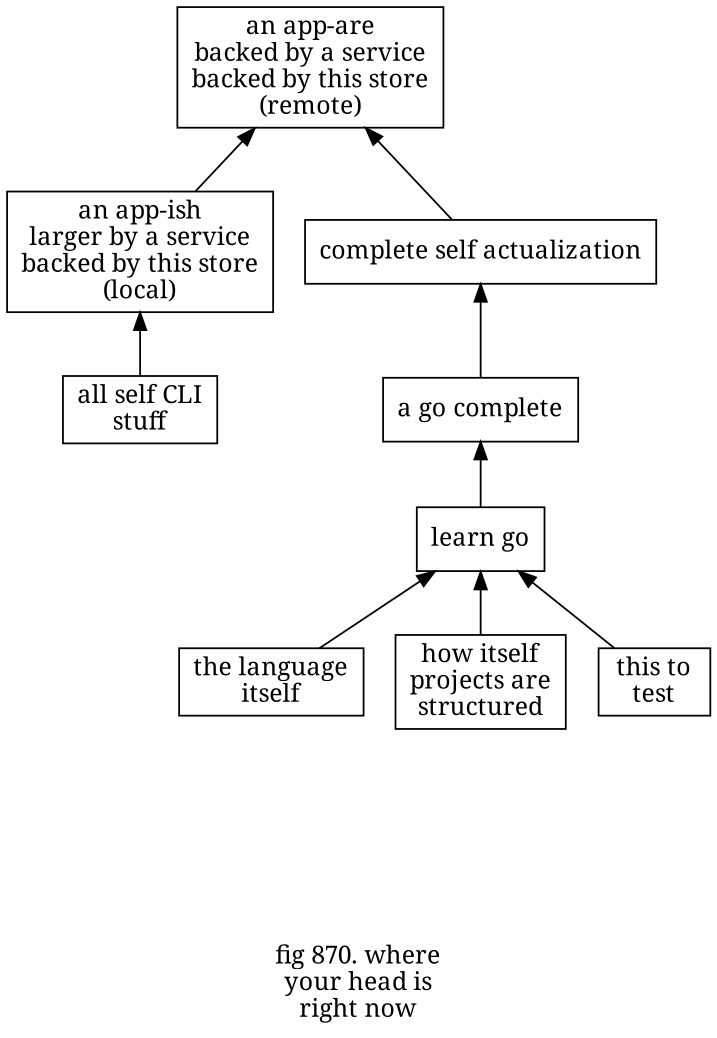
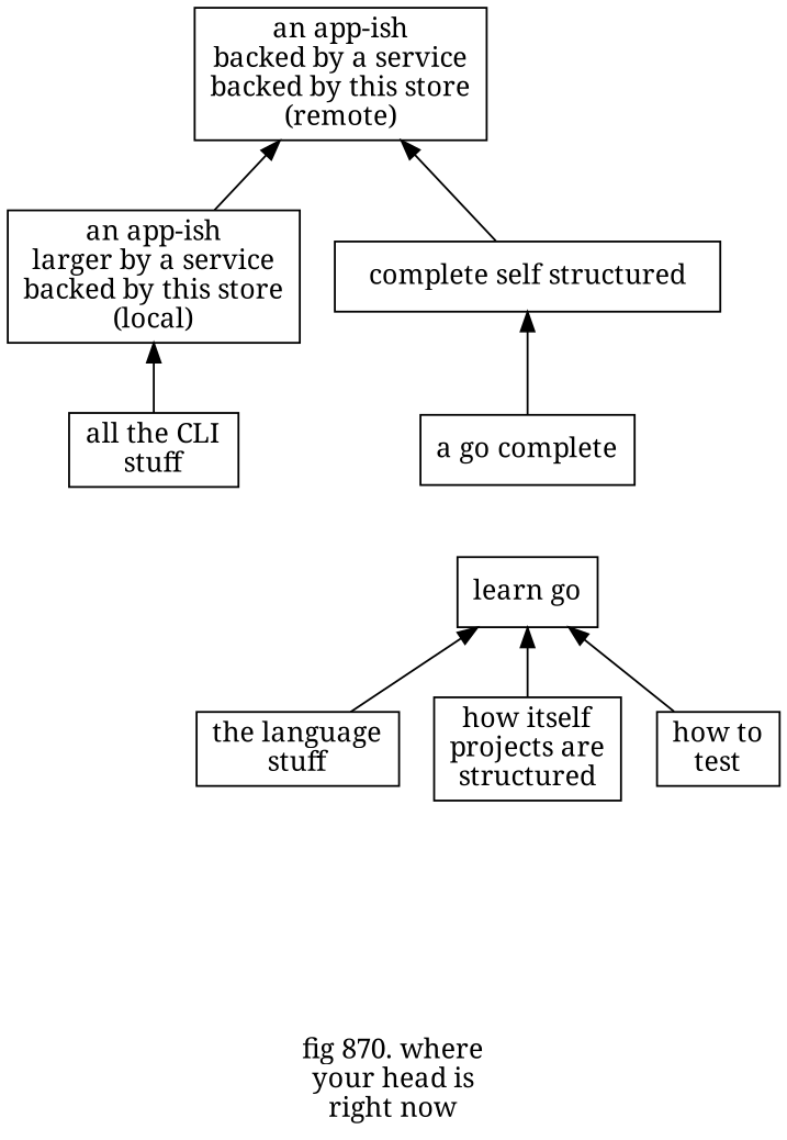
  digraph {
    fontname="Noto Serif"
    label="\n\nfig 870. where\nyour head is\nright now\n"
    rankdir=BT
    node [fontname="Noto Serif" shape=rect]
    edge [fontname="Noto Serif"]
-   n1 [label="complete self actualization"]
-   n2 [label="an app-are\nbacked by a service\nbacked by this store\n(remote)"]
+   n1 [label="complete self structured"]
+   n2 [label="an app-ish\nbacked by a service\nbacked by this store\n(remote)"]
    n3 [label="a go complete"]
    n4 [label="learn go"]
-   n5 [label="the language\nitself"]
+   n5 [label="the language\nstuff"]
    n6 [label="how itself\nprojects are\nstructured"]
-   n7 [label="this to\ntest"]
+   n7 [label="how to\ntest"]
    n8 [label="an app-ish\nlarger by a service\nbacked by this store\n(local)"]
-   n9 [label="all self CLI\nstuff"]
+   n9 [label="all the CLI\nstuff"]
    n1 -> n2
    n3 -> n1
-   n4 -> n3
    n5 -> n4
    n6 -> n4
    n7 -> n4
    n8 -> n2
    n9 -> n8
  }
